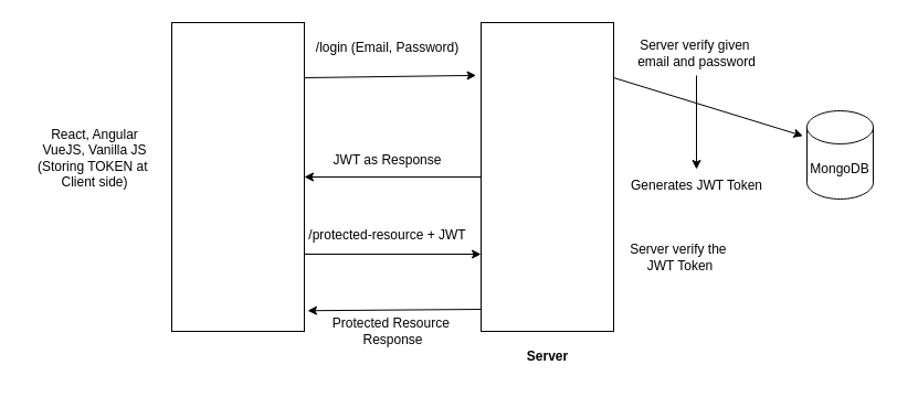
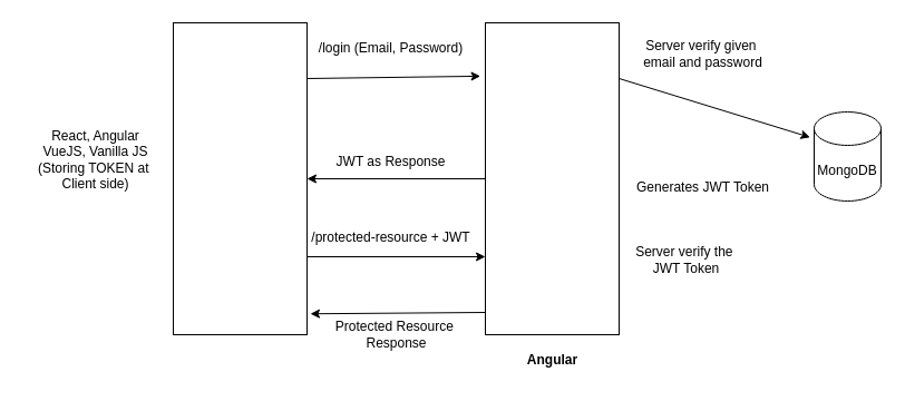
  <mxCell id="0" />
  <mxCell id="1" parent="0" />
  <mxCell id="2" style="edgeStyle=orthogonalEdgeStyle;rounded=0;orthogonalLoop=1;jettySize=auto;html=1;exitX=1;exitY=0.75;exitDx=0;exitDy=0;entryX=0;entryY=0.75;entryDx=0;entryDy=0;" edge="1" parent="1" source="3" target="5"><mxGeometry relative="1" as="geometry" /></mxCell>
  <mxCell id="3" value="" style="rounded=0;whiteSpace=wrap;html=1;" vertex="1" parent="1"><mxGeometry x="155" y="20" width="120" height="280" as="geometry" /></mxCell>
  <mxCell id="4" style="edgeStyle=orthogonalEdgeStyle;rounded=0;orthogonalLoop=1;jettySize=auto;html=1;exitX=0;exitY=0.5;exitDx=0;exitDy=0;entryX=1;entryY=0.5;entryDx=0;entryDy=0;" edge="1" parent="1" source="5" target="3"><mxGeometry relative="1" as="geometry" /></mxCell>
  <mxCell id="5" value="" style="rounded=0;whiteSpace=wrap;html=1;" vertex="1" parent="1"><mxGeometry x="435" y="20" width="120" height="280" as="geometry" /></mxCell>
- <mxCell id="6" value="Server" style="text;html=1;align=center;verticalAlign=middle;resizable=0;points=[];autosize=1;strokeColor=none;fillColor=none;fontStyle=1" vertex="1" parent="1"><mxGeometry x="465" y="308" width="60" height="30" as="geometry" /></mxCell>
+ <mxCell id="6" value="Angular" style="text;html=1;align=center;verticalAlign=middle;resizable=0;points=[];autosize=1;strokeColor=none;fillColor=none;fontStyle=1" vertex="1" parent="1"><mxGeometry x="465" y="308" width="60" height="30" as="geometry" /></mxCell>
  <mxCell id="7" value="" style="endArrow=classic;html=1;rounded=0;entryX=-0.037;entryY=0.171;entryDx=0;entryDy=0;entryPerimeter=0;" edge="1" parent="1" target="5"><mxGeometry width="50" height="50" relative="1" as="geometry"><mxPoint x="275" y="70" as="sourcePoint" /><mxPoint x="325" y="20" as="targetPoint" /></mxGeometry></mxCell>
  <mxCell id="8" value="/login (Email, Password)" style="text;html=1;align=center;verticalAlign=middle;resizable=0;points=[];autosize=1;strokeColor=none;fillColor=none;" vertex="1" parent="1"><mxGeometry x="275" y="28" width="150" height="30" as="geometry" /></mxCell>
  <mxCell id="9" value="MongoDB" style="shape=cylinder3;whiteSpace=wrap;html=1;boundedLbl=1;backgroundOutline=1;size=15;" vertex="1" parent="1"><mxGeometry x="730" y="100" width="60" height="80" as="geometry" /></mxCell>
  <mxCell id="10" value="" style="endArrow=classic;html=1;rounded=0;entryX=-0.061;entryY=0.285;entryDx=0;entryDy=0;entryPerimeter=0;" edge="1" parent="1" target="9"><mxGeometry width="50" height="50" relative="1" as="geometry"><mxPoint x="555" y="70" as="sourcePoint" /><mxPoint x="605" y="20" as="targetPoint" /></mxGeometry></mxCell>
- <mxCell id="11" value="" style="edgeStyle=orthogonalEdgeStyle;rounded=0;orthogonalLoop=1;jettySize=auto;html=1;" edge="1" parent="1" source="12" target="13"><mxGeometry relative="1" as="geometry" /></mxCell>
  <mxCell id="12" value="Server verify given&amp;nbsp;&lt;div&gt;email and password&lt;/div&gt;" style="text;html=1;align=center;verticalAlign=middle;resizable=0;points=[];autosize=1;strokeColor=none;fillColor=none;" vertex="1" parent="1"><mxGeometry x="565" y="28" width="130" height="40" as="geometry" /></mxCell>
  <mxCell id="13" value="Generates JWT Token" style="text;html=1;align=center;verticalAlign=middle;resizable=0;points=[];autosize=1;strokeColor=none;fillColor=none;" vertex="1" parent="1"><mxGeometry x="560" y="153" width="140" height="30" as="geometry" /></mxCell>
  <mxCell id="14" value="JWT as Response" style="text;html=1;align=center;verticalAlign=middle;resizable=0;points=[];autosize=1;strokeColor=none;fillColor=none;" vertex="1" parent="1"><mxGeometry x="290" y="130" width="120" height="30" as="geometry" /></mxCell>
  <mxCell id="15" value="React, Angular&lt;div&gt;VueJS, Vanilla JS&lt;/div&gt;&lt;div&gt;(Storing TOKEN at&amp;nbsp;&lt;/div&gt;&lt;div&gt;Client side)&lt;/div&gt;" style="text;html=1;align=center;verticalAlign=middle;resizable=0;points=[];autosize=1;strokeColor=none;fillColor=none;" vertex="1" parent="1"><mxGeometry x="20" y="108" width="130" height="70" as="geometry" /></mxCell>
  <mxCell id="16" value="/protected-resource + JWT" style="text;html=1;align=center;verticalAlign=middle;resizable=0;points=[];autosize=1;strokeColor=none;fillColor=none;" vertex="1" parent="1"><mxGeometry x="265" y="198" width="170" height="30" as="geometry" /></mxCell>
  <mxCell id="17" value="Server verify the&amp;nbsp;&lt;div&gt;JWT Token&lt;/div&gt;" style="text;html=1;align=center;verticalAlign=middle;resizable=0;points=[];autosize=1;strokeColor=none;fillColor=none;" vertex="1" parent="1"><mxGeometry x="560" y="213" width="110" height="40" as="geometry" /></mxCell>
  <mxCell id="18" value="" style="endArrow=classic;html=1;rounded=0;entryX=1.025;entryY=0.933;entryDx=0;entryDy=0;entryPerimeter=0;" edge="1" parent="1" target="3"><mxGeometry width="50" height="50" relative="1" as="geometry"><mxPoint x="435" y="280" as="sourcePoint" /><mxPoint x="485" y="230" as="targetPoint" /></mxGeometry></mxCell>
  <mxCell id="19" value="Protected Resource&amp;nbsp;&lt;div&gt;Response&lt;/div&gt;" style="text;html=1;align=center;verticalAlign=middle;resizable=0;points=[];autosize=1;strokeColor=none;fillColor=none;" vertex="1" parent="1"><mxGeometry x="290" y="280" width="130" height="40" as="geometry" /></mxCell>
